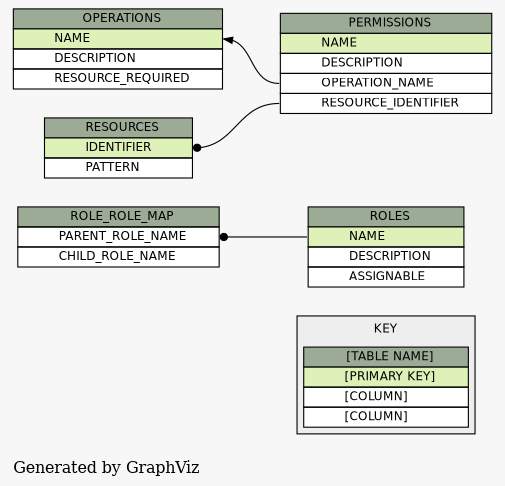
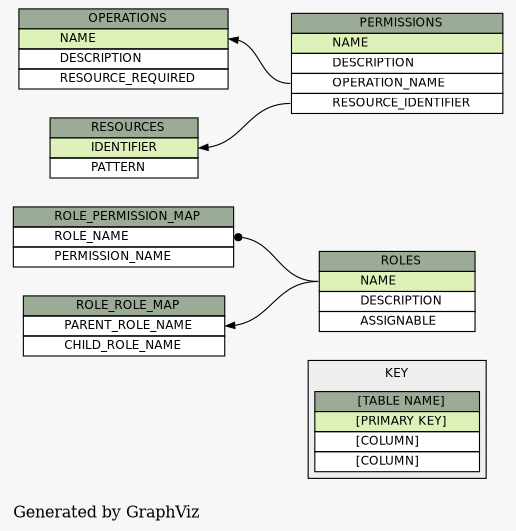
  digraph {
    bgcolor="#f7f7f7"
    label="\nGenerated by GraphViz"
    labeljust=l
    rankdir=RL
    node [fontname=Helvetica fontsize=11 shape=plaintext]
    edge [arrowhead=dot arrowsize=0.8 arrowtail=none]
    n1 [label=<     <TABLE BORDER="1" CELLBORDER="0" CELLSPACING="0" CELLPADDING="5" BGCOLOR="#EEEEEE">     <TR><TD>KEY</TD></TR>     <TR><TD>     <TABLE BORDER="0" CELLBORDER="1" CELLSPACING="0" BGCOLOR="#ffffff">       <TR><TD BGCOLOR="#9bab96" ALIGN="CENTER">         [TABLE NAME]       </TD></TR>       <TR><TD ALIGN="LEFT" BGCOLOR="#def1b8">         [PRIMARY KEY]       </TD></TR>       <TR><TD ALIGN="LEFT">         [COLUMN]       </TD></TR>       <TR><TD ALIGN="LEFT">         [COLUMN]       </TD></TR>     </TABLE>     </TD></TR>     </TABLE>>]
    n2 [label=<     <TABLE BORDER="0" CELLBORDER="1" CELLSPACING="0" BGCOLOR="#ffffff">       <TR><TD PORT="ROLES.heading" BGCOLOR="#9bab96" ALIGN="CENTER">         ROLES       </TD></TR>       <TR><TD PORT="NAME" ALIGN="LEFT" BGCOLOR="#def1b8">         NAME       </TD></TR>       <TR><TD PORT="DESCRIPTION" ALIGN="LEFT">         DESCRIPTION       </TD></TR>       <TR><TD PORT="ASSIGNABLE" ALIGN="LEFT">         ASSIGNABLE       </TD></TR>     </TABLE>>]
+   n3 [label=<     <TABLE BORDER="0" CELLBORDER="1" CELLSPACING="0" BGCOLOR="#ffffff">       <TR><TD PORT="ROLE_PERMISSION_MAP.heading" BGCOLOR="#9bab96" ALIGN="CENTER">         ROLE_PERMISSION_MAP       </TD></TR>       <TR><TD PORT="ROLE_NAME" ALIGN="LEFT">         ROLE_NAME       </TD></TR>       <TR><TD PORT="PERMISSION_NAME" ALIGN="LEFT">         PERMISSION_NAME       </TD></TR>     </TABLE>>]
    n4 [label=<     <TABLE BORDER="0" CELLBORDER="1" CELLSPACING="0" BGCOLOR="#ffffff">       <TR><TD PORT="ROLE_ROLE_MAP.heading" BGCOLOR="#9bab96" ALIGN="CENTER">         ROLE_ROLE_MAP       </TD></TR>       <TR><TD PORT="PARENT_ROLE_NAME" ALIGN="LEFT">         PARENT_ROLE_NAME       </TD></TR>       <TR><TD PORT="CHILD_ROLE_NAME" ALIGN="LEFT">         CHILD_ROLE_NAME       </TD></TR>     </TABLE>>]
    n5 [label=<     <TABLE BORDER="0" CELLBORDER="1" CELLSPACING="0" BGCOLOR="#ffffff">       <TR><TD PORT="PERMISSIONS.heading" BGCOLOR="#9bab96" ALIGN="CENTER">         PERMISSIONS       </TD></TR>       <TR><TD PORT="NAME" ALIGN="LEFT" BGCOLOR="#def1b8">         NAME       </TD></TR>       <TR><TD PORT="DESCRIPTION" ALIGN="LEFT">         DESCRIPTION       </TD></TR>       <TR><TD PORT="OPERATION_NAME" ALIGN="LEFT">         OPERATION_NAME       </TD></TR>       <TR><TD PORT="RESOURCE_IDENTIFIER" ALIGN="LEFT">         RESOURCE_IDENTIFIER       </TD></TR>     </TABLE>>]
    n6 [label=<     <TABLE BORDER="0" CELLBORDER="1" CELLSPACING="0" BGCOLOR="#ffffff">       <TR><TD PORT="OPERATIONS.heading" BGCOLOR="#9bab96" ALIGN="CENTER">         OPERATIONS       </TD></TR>       <TR><TD PORT="NAME" ALIGN="LEFT" BGCOLOR="#def1b8">         NAME       </TD></TR>       <TR><TD PORT="DESCRIPTION" ALIGN="LEFT">         DESCRIPTION       </TD></TR>       <TR><TD PORT="RESOURCE_REQUIRED" ALIGN="LEFT">         RESOURCE_REQUIRED       </TD></TR>     </TABLE>>]
    n7 [label=<     <TABLE BORDER="0" CELLBORDER="1" CELLSPACING="0" BGCOLOR="#ffffff">       <TR><TD PORT="RESOURCES.heading" BGCOLOR="#9bab96" ALIGN="CENTER">         RESOURCES       </TD></TR>       <TR><TD PORT="IDENTIFIER" ALIGN="LEFT" BGCOLOR="#def1b8">         IDENTIFIER       </TD></TR>       <TR><TD PORT="PATTERN" ALIGN="LEFT">         PATTERN       </TD></TR>     </TABLE>>]
-   n2 -> n4 [headport=PARENT_ROLE_NAME tailport=NAME]
+   n2 -> n3 [headport="ROLE_NAME:e" tailport="NAME:w"]
+   n2 -> n4 [arrowhead=normal headport=PARENT_ROLE_NAME tailport=NAME]
    n5 -> n6 [arrowhead=normal headport="NAME:e" tailport="OPERATION_NAME:w"]
-   n5 -> n7 [headport=IDENTIFIER tailport=RESOURCE_IDENTIFIER]
+   n5 -> n7 [arrowhead=normal headport=IDENTIFIER tailport=RESOURCE_IDENTIFIER]
  }
